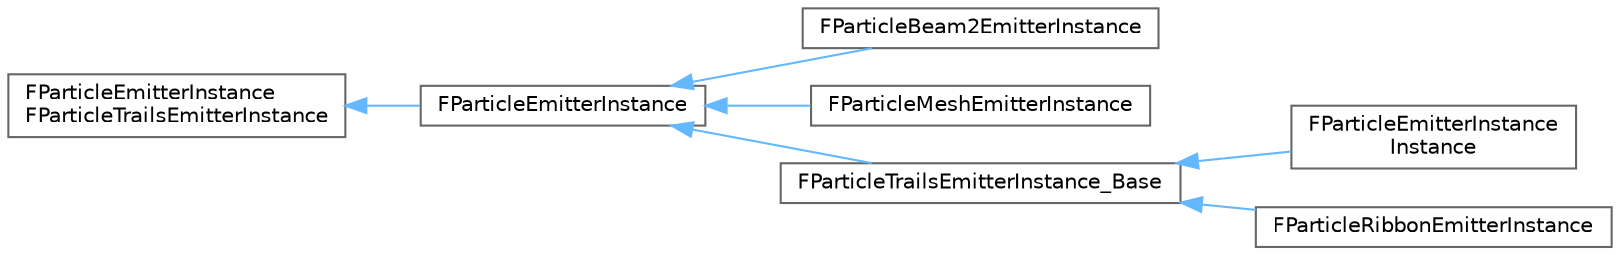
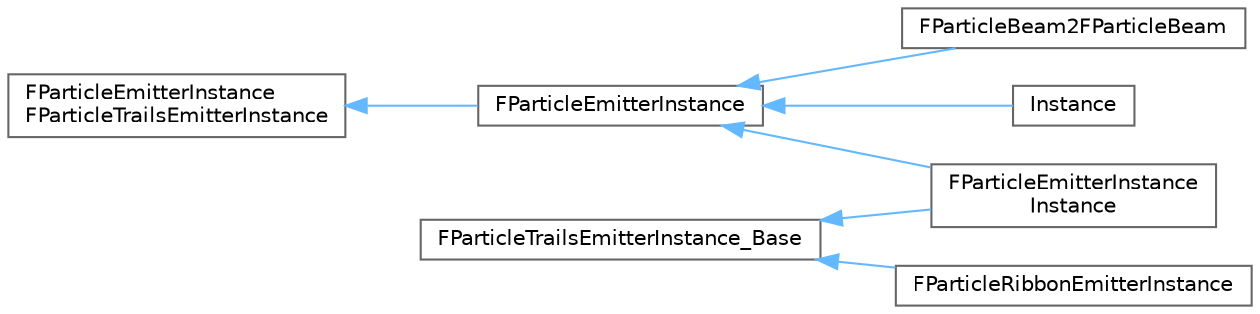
  digraph {
    rankdir=LR
    node [color=grey40 fillcolor=white fontname=Helvetica fontsize=10 shape=box style=filled]
    edge [color=steelblue1 dir=back fontname=Helvetica fontsize=10 labelfontname=Helvetica labelfontsize=10 style=solid]
    n1 [height=0.2 label="FParticleEmitterInstance\lFParticleTrailsEmitterInstance" width=0.4]
    n2 [height=0.2 label=FParticleEmitterInstance width=0.4]
-   n3 [height=0.2 label=FParticleBeam2EmitterInstance width=0.4]
-   n4 [height=0.2 label=FParticleMeshEmitterInstance width=0.4]
+   n3 [height=0.2 label=FParticleBeam2FParticleBeam width=0.4]
+   n4 [height=0.2 label=Instance width=0.4]
    n5 [height=0.2 label=FParticleTrailsEmitterInstance_Base width=0.4]
    n6 [height=0.2 label="FParticleEmitterInstance\lInstance" width=0.4]
    n7 [height=0.2 label=FParticleRibbonEmitterInstance width=0.4]
    n1 -> n2
    n2 -> n3
    n2 -> n4
-   n2 -> n5
+   n2 -> n6
    n5 -> n6
    n5 -> n7
  }
